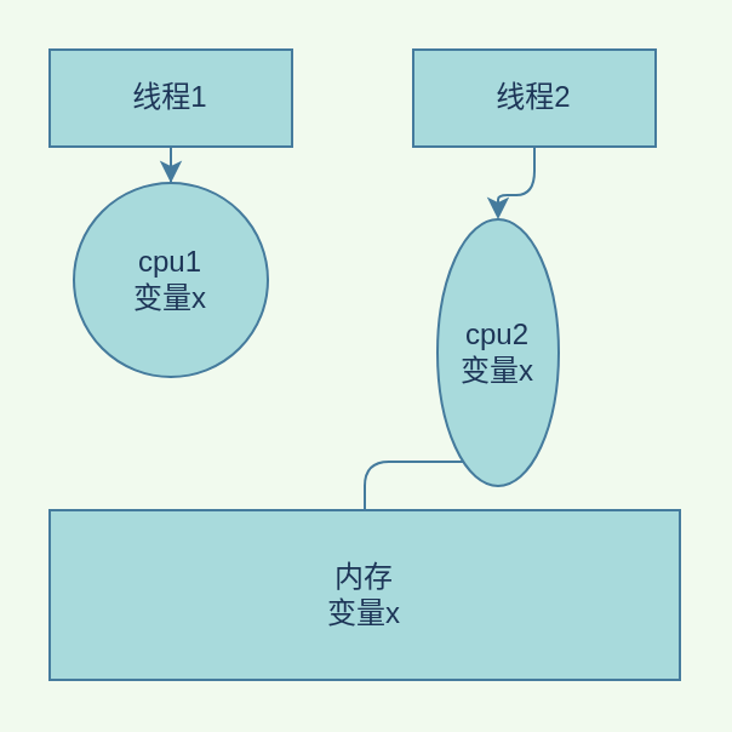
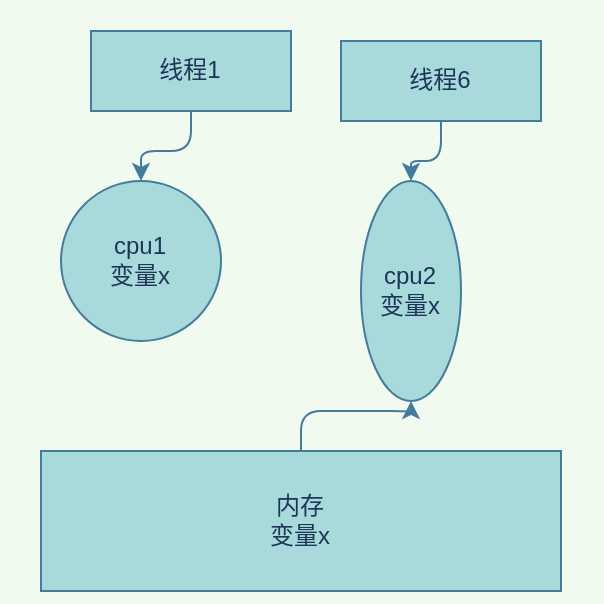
  <mxCell id="0" />
  <mxCell id="1" parent="0" />
  <mxCell id="2" style="edgeStyle=orthogonalEdgeStyle;curved=0;rounded=1;sketch=0;orthogonalLoop=1;jettySize=auto;html=1;entryX=0.5;entryY=0;entryDx=0;entryDy=0;fontColor=#1D3557;strokeColor=#457B9D;fillColor=#A8DADC;" edge="1" parent="1" source="3" target="8"><mxGeometry relative="1" as="geometry" /></mxCell>
- <mxCell id="3" value="线程1" style="rounded=0;whiteSpace=wrap;html=1;sketch=0;fontColor=#1D3557;strokeColor=#457B9D;fillColor=#A8DADC;" vertex="1" parent="1"><mxGeometry x="20" y="20" width="100" height="40" as="geometry" /></mxCell>
+ <mxCell id="3" value="线程1" style="rounded=0;whiteSpace=wrap;html=1;sketch=0;fontColor=#1D3557;strokeColor=#457B9D;fillColor=#A8DADC;" vertex="1" parent="1"><mxGeometry x="45" y="15" width="100" height="40" as="geometry" /></mxCell>
  <mxCell id="4" style="edgeStyle=orthogonalEdgeStyle;curved=0;rounded=1;sketch=0;orthogonalLoop=1;jettySize=auto;html=1;entryX=0.5;entryY=0;entryDx=0;entryDy=0;fontColor=#1D3557;strokeColor=#457B9D;fillColor=#A8DADC;" edge="1" parent="1" source="5" target="9"><mxGeometry relative="1" as="geometry" /></mxCell>
- <mxCell id="5" value="线程2" style="rounded=0;whiteSpace=wrap;html=1;sketch=0;fontColor=#1D3557;strokeColor=#457B9D;fillColor=#A8DADC;" vertex="1" parent="1"><mxGeometry x="170" y="20" width="100" height="40" as="geometry" /></mxCell>
+ <mxCell id="5" value="线程6" style="rounded=0;whiteSpace=wrap;html=1;sketch=0;fontColor=#1D3557;strokeColor=#457B9D;fillColor=#A8DADC;" vertex="1" parent="1"><mxGeometry x="170" y="20" width="100" height="40" as="geometry" /></mxCell>
  <mxCell id="6" style="edgeStyle=orthogonalEdgeStyle;curved=0;rounded=1;sketch=0;orthogonalLoop=1;jettySize=auto;html=1;entryX=0.5;entryY=1;entryDx=0;entryDy=0;fontColor=#1D3557;strokeColor=#457B9D;fillColor=#A8DADC;" edge="1" parent="1" source="7" target="9"><mxGeometry relative="1" as="geometry" /></mxCell>
- <mxCell id="7" value="内存&lt;br&gt;变量x" style="rounded=0;whiteSpace=wrap;html=1;sketch=0;fontColor=#1D3557;strokeColor=#457B9D;fillColor=#A8DADC;" vertex="1" parent="1"><mxGeometry x="20" y="210" width="260" height="70" as="geometry" /></mxCell>
- <mxCell id="8" value="cpu1&lt;br&gt;变量x" style="ellipse;whiteSpace=wrap;html=1;aspect=fixed;rounded=0;sketch=0;fontColor=#1D3557;strokeColor=#457B9D;fillColor=#A8DADC;" vertex="1" parent="1"><mxGeometry x="30" y="75" width="80" height="80" as="geometry" /></mxCell>
+ <mxCell id="7" value="内存&lt;br&gt;变量x" style="rounded=0;whiteSpace=wrap;html=1;sketch=0;fontColor=#1D3557;strokeColor=#457B9D;fillColor=#A8DADC;" vertex="1" parent="1"><mxGeometry x="20" y="225" width="260" height="70" as="geometry" /></mxCell>
+ <mxCell id="8" value="cpu1&lt;br&gt;变量x" style="ellipse;whiteSpace=wrap;html=1;aspect=fixed;rounded=0;sketch=0;fontColor=#1D3557;strokeColor=#457B9D;fillColor=#A8DADC;" vertex="1" parent="1"><mxGeometry x="30" y="90" width="80" height="80" as="geometry" /></mxCell>
  <mxCell id="9" value="cpu2&lt;br&gt;变量x" style="ellipse;whiteSpace=wrap;html=1;aspect=fixed;rounded=0;sketch=0;fontColor=#1D3557;strokeColor=#457B9D;fillColor=#A8DADC;" vertex="1" parent="1"><mxGeometry x="180" y="90" width="50" height="110" as="geometry" /></mxCell>
